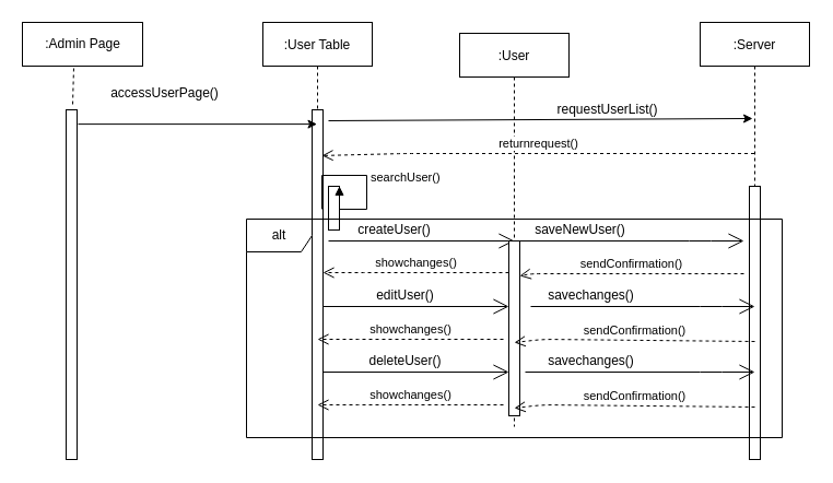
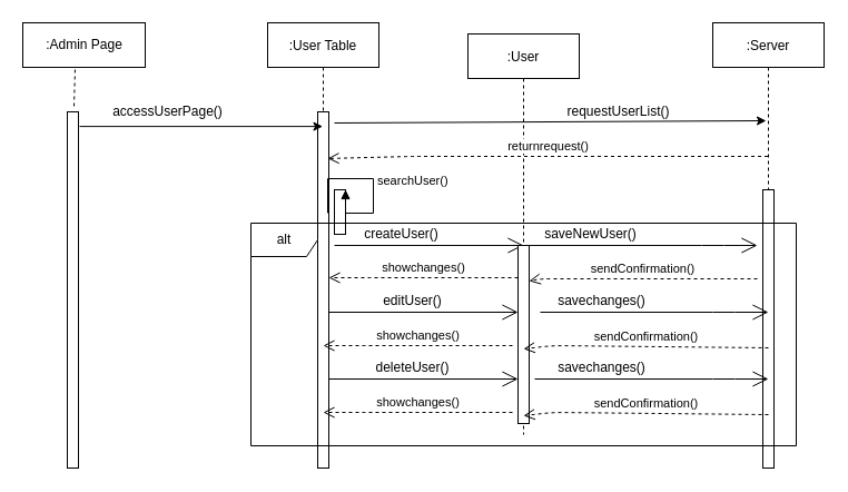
  <mxCell id="0" />
  <mxCell id="1" parent="0" />
  <mxCell id="2" value="" style="html=1;points=[];perimeter=orthogonalPerimeter;" vertex="1" parent="1"><mxGeometry x="60" y="100" width="10" height="320" as="geometry" /></mxCell>
  <mxCell id="3" value=":User Table" style="shape=umlLifeline;perimeter=lifelinePerimeter;container=1;collapsible=0;recursiveResize=0;rounded=0;shadow=0;strokeWidth=1;" vertex="1" parent="1"><mxGeometry x="240" y="20" width="100" height="400" as="geometry" /></mxCell>
  <mxCell id="4" value="" style="points=[];perimeter=orthogonalPerimeter;rounded=0;shadow=0;strokeWidth=1;" vertex="1" parent="3"><mxGeometry x="45" y="80" width="10" height="320" as="geometry" /></mxCell>
  <mxCell id="5" value="" style="html=1;points=[];perimeter=orthogonalPerimeter;" vertex="1" parent="3"><mxGeometry x="60" y="150" width="10" height="40" as="geometry" /></mxCell>
  <mxCell id="6" value="searchUser()" style="edgeStyle=orthogonalEdgeStyle;html=1;align=left;spacingLeft=2;endArrow=block;rounded=0;entryX=1;entryY=0;exitX=0.9;exitY=0.284;exitDx=0;exitDy=0;exitPerimeter=0;" edge="1" parent="3" source="4" target="5"><mxGeometry relative="1" as="geometry"><mxPoint x="65" y="170" as="sourcePoint" /><Array as="points"><mxPoint x="54" y="140" /><mxPoint x="95" y="140" /><mxPoint x="95" y="171" /><mxPoint x="70" y="171" /></Array></mxGeometry></mxCell>
  <mxCell id="7" value=":Server" style="shape=umlLifeline;perimeter=lifelinePerimeter;container=1;collapsible=0;recursiveResize=0;rounded=0;shadow=0;strokeWidth=1;" vertex="1" parent="1"><mxGeometry x="640" y="20" width="100" height="400" as="geometry" /></mxCell>
  <mxCell id="8" value="" style="points=[];perimeter=orthogonalPerimeter;rounded=0;shadow=0;strokeWidth=1;" vertex="1" parent="7"><mxGeometry x="45" y="150" width="10" height="250" as="geometry" /></mxCell>
  <mxCell id="9" value=":Admin Page" style="html=1;" vertex="1" parent="1"><mxGeometry x="20" y="20" width="110" height="40" as="geometry" /></mxCell>
  <mxCell id="10" value="" style="endArrow=none;dashed=1;html=1;exitX=0.427;exitY=1.05;exitDx=0;exitDy=0;exitPerimeter=0;entryX=0.6;entryY=-0.012;entryDx=0;entryDy=0;entryPerimeter=0;" edge="1" parent="1" source="9" target="2"><mxGeometry width="50" height="50" relative="1" as="geometry"><mxPoint x="380" y="200" as="sourcePoint" /><mxPoint x="430" y="150" as="targetPoint" /></mxGeometry></mxCell>
  <mxCell id="11" value=":User" style="shape=umlLifeline;perimeter=lifelinePerimeter;container=1;collapsible=0;recursiveResize=0;rounded=0;shadow=0;strokeWidth=1;" vertex="1" parent="1"><mxGeometry x="420" y="30" width="100" height="360" as="geometry" /></mxCell>
  <mxCell id="12" value="" style="endArrow=classic;html=1;exitX=1.1;exitY=0.041;exitDx=0;exitDy=0;exitPerimeter=0;" edge="1" parent="1" source="2" target="3"><mxGeometry width="50" height="50" relative="1" as="geometry"><mxPoint x="280" y="250" as="sourcePoint" /><mxPoint x="330" y="200" as="targetPoint" /></mxGeometry></mxCell>
- <mxCell id="13" value="accessUserPage()" style="text;html=1;align=center;verticalAlign=middle;resizable=0;points=[];autosize=1;strokeColor=none;" vertex="1" parent="1"><mxGeometry x="95" y="75" width="110" height="20" as="geometry" /></mxCell>
+ <mxCell id="13" value="accessUserPage()" style="text;html=1;align=center;verticalAlign=middle;resizable=0;points=[];autosize=1;strokeColor=none;" vertex="1" parent="1"><mxGeometry x="95" y="90" width="110" height="20" as="geometry" /></mxCell>
  <mxCell id="14" value="" style="endArrow=classic;html=1;entryX=0.48;entryY=0.22;entryDx=0;entryDy=0;entryPerimeter=0;" edge="1" parent="1" target="7"><mxGeometry width="50" height="50" relative="1" as="geometry"><mxPoint x="300" y="110" as="sourcePoint" /><mxPoint x="640" y="120" as="targetPoint" /></mxGeometry></mxCell>
  <mxCell id="15" value="requestUserList()" style="text;html=1;align=center;verticalAlign=middle;resizable=0;points=[];autosize=1;strokeColor=none;" vertex="1" parent="1"><mxGeometry x="500" y="90" width="110" height="20" as="geometry" /></mxCell>
  <mxCell id="16" value="returnrequest()" style="html=1;verticalAlign=bottom;endArrow=open;dashed=1;endSize=8;entryX=0.9;entryY=0.131;entryDx=0;entryDy=0;entryPerimeter=0;" edge="1" parent="1" source="7" target="4"><mxGeometry relative="1" as="geometry"><mxPoint x="350" y="220" as="sourcePoint" /><mxPoint x="270" y="220" as="targetPoint" /><Array as="points"><mxPoint x="370" y="140" /></Array></mxGeometry></mxCell>
  <mxCell id="17" value="" style="endArrow=open;endFill=1;endSize=12;html=1;" edge="1" parent="1"><mxGeometry width="160" relative="1" as="geometry"><mxPoint x="300" y="220" as="sourcePoint" /><mxPoint x="470" y="220" as="targetPoint" /></mxGeometry></mxCell>
  <mxCell id="18" value="" style="html=1;points=[];perimeter=orthogonalPerimeter;" vertex="1" parent="1"><mxGeometry x="465" y="220" width="10" height="160" as="geometry" /></mxCell>
  <mxCell id="19" value="createUser()" style="text;html=1;align=center;verticalAlign=middle;resizable=0;points=[];autosize=1;strokeColor=none;" vertex="1" parent="1"><mxGeometry x="320" y="200" width="80" height="20" as="geometry" /></mxCell>
  <mxCell id="20" value="" style="endArrow=open;endFill=1;endSize=12;html=1;" edge="1" parent="1" source="18"><mxGeometry width="160" relative="1" as="geometry"><mxPoint x="510" y="220" as="sourcePoint" /><mxPoint x="680" y="220" as="targetPoint" /><Array as="points"><mxPoint x="640" y="220" /></Array></mxGeometry></mxCell>
  <mxCell id="21" value="saveNewUser()" style="text;html=1;align=center;verticalAlign=middle;resizable=0;points=[];autosize=1;strokeColor=none;" vertex="1" parent="1"><mxGeometry x="480" y="200" width="100" height="20" as="geometry" /></mxCell>
  <mxCell id="22" value="sendConfirmation()" style="html=1;verticalAlign=bottom;endArrow=open;dashed=1;endSize=8;" edge="1" parent="1"><mxGeometry relative="1" as="geometry"><mxPoint x="680" y="250" as="sourcePoint" /><mxPoint x="475" y="251.96" as="targetPoint" /><Array as="points"><mxPoint x="486" y="250" /></Array></mxGeometry></mxCell>
  <mxCell id="23" value="editUser()" style="text;html=1;align=center;verticalAlign=middle;resizable=0;points=[];autosize=1;strokeColor=none;" vertex="1" parent="1"><mxGeometry x="335" y="260" width="70" height="20" as="geometry" /></mxCell>
  <mxCell id="24" value="" style="endArrow=open;endFill=1;endSize=12;html=1;" edge="1" parent="1"><mxGeometry width="160" relative="1" as="geometry"><mxPoint x="485" y="280" as="sourcePoint" /><mxPoint x="690" y="280" as="targetPoint" /><Array as="points"><mxPoint x="650" y="280" /></Array></mxGeometry></mxCell>
  <mxCell id="25" value="savechanges()" style="text;html=1;align=center;verticalAlign=middle;resizable=0;points=[];autosize=1;strokeColor=none;" vertex="1" parent="1"><mxGeometry x="495" y="260" width="90" height="20" as="geometry" /></mxCell>
  <mxCell id="26" value="sendConfirmation()" style="html=1;verticalAlign=bottom;endArrow=open;dashed=1;endSize=8;entryX=0.5;entryY=0.581;entryDx=0;entryDy=0;entryPerimeter=0;" edge="1" parent="1" target="18"><mxGeometry relative="1" as="geometry"><mxPoint x="690" y="312" as="sourcePoint" /><mxPoint x="480" y="313" as="targetPoint" /><Array as="points"><mxPoint x="496" y="310" /></Array></mxGeometry></mxCell>
  <mxCell id="27" value="" style="endArrow=open;endFill=1;endSize=12;html=1;" edge="1" parent="1"><mxGeometry width="160" relative="1" as="geometry"><mxPoint x="295" y="280" as="sourcePoint" /><mxPoint x="465" y="280" as="targetPoint" /></mxGeometry></mxCell>
  <mxCell id="28" value="showchanges()" style="html=1;verticalAlign=bottom;endArrow=open;dashed=1;endSize=8;" edge="1" parent="1"><mxGeometry relative="1" as="geometry"><mxPoint x="460" y="310" as="sourcePoint" /><mxPoint x="290" y="310" as="targetPoint" /><Array as="points"><mxPoint x="317" y="310" /></Array></mxGeometry></mxCell>
  <mxCell id="29" value="deleteUser()" style="text;html=1;align=center;verticalAlign=middle;resizable=0;points=[];autosize=1;strokeColor=none;" vertex="1" parent="1"><mxGeometry x="330" y="320" width="80" height="20" as="geometry" /></mxCell>
  <mxCell id="30" value="" style="endArrow=open;endFill=1;endSize=12;html=1;" edge="1" parent="1"><mxGeometry width="160" relative="1" as="geometry"><mxPoint x="480" y="340" as="sourcePoint" /><mxPoint x="690" y="340" as="targetPoint" /><Array as="points"><mxPoint x="650" y="340" /></Array></mxGeometry></mxCell>
  <mxCell id="31" value="savechanges()" style="text;html=1;align=center;verticalAlign=middle;resizable=0;points=[];autosize=1;strokeColor=none;" vertex="1" parent="1"><mxGeometry x="495" y="320" width="90" height="20" as="geometry" /></mxCell>
  <mxCell id="32" value="sendConfirmation()" style="html=1;verticalAlign=bottom;endArrow=open;dashed=1;endSize=8;entryX=0.5;entryY=0.956;entryDx=0;entryDy=0;entryPerimeter=0;" edge="1" parent="1" target="18"><mxGeometry relative="1" as="geometry"><mxPoint x="690" y="372" as="sourcePoint" /><mxPoint x="480" y="373" as="targetPoint" /><Array as="points"><mxPoint x="496" y="370" /></Array></mxGeometry></mxCell>
  <mxCell id="33" value="" style="endArrow=open;endFill=1;endSize=12;html=1;" edge="1" parent="1"><mxGeometry width="160" relative="1" as="geometry"><mxPoint x="295" y="340" as="sourcePoint" /><mxPoint x="465" y="340" as="targetPoint" /></mxGeometry></mxCell>
  <mxCell id="34" value="showchanges()" style="html=1;verticalAlign=bottom;endArrow=open;dashed=1;endSize=8;" edge="1" parent="1"><mxGeometry relative="1" as="geometry"><mxPoint x="460" y="370" as="sourcePoint" /><mxPoint x="290" y="370" as="targetPoint" /><Array as="points"><mxPoint x="317" y="370" /></Array></mxGeometry></mxCell>
  <mxCell id="35" value="showchanges()" style="html=1;verticalAlign=bottom;endArrow=open;dashed=1;endSize=8;" edge="1" parent="1"><mxGeometry relative="1" as="geometry"><mxPoint x="465" y="249" as="sourcePoint" /><mxPoint x="295" y="249" as="targetPoint" /><Array as="points"><mxPoint x="322" y="249" /></Array></mxGeometry></mxCell>
  <mxCell id="36" value="alt" style="shape=umlFrame;whiteSpace=wrap;html=1;" vertex="1" parent="1"><mxGeometry x="225" y="200" width="490" height="200" as="geometry" /></mxCell>
